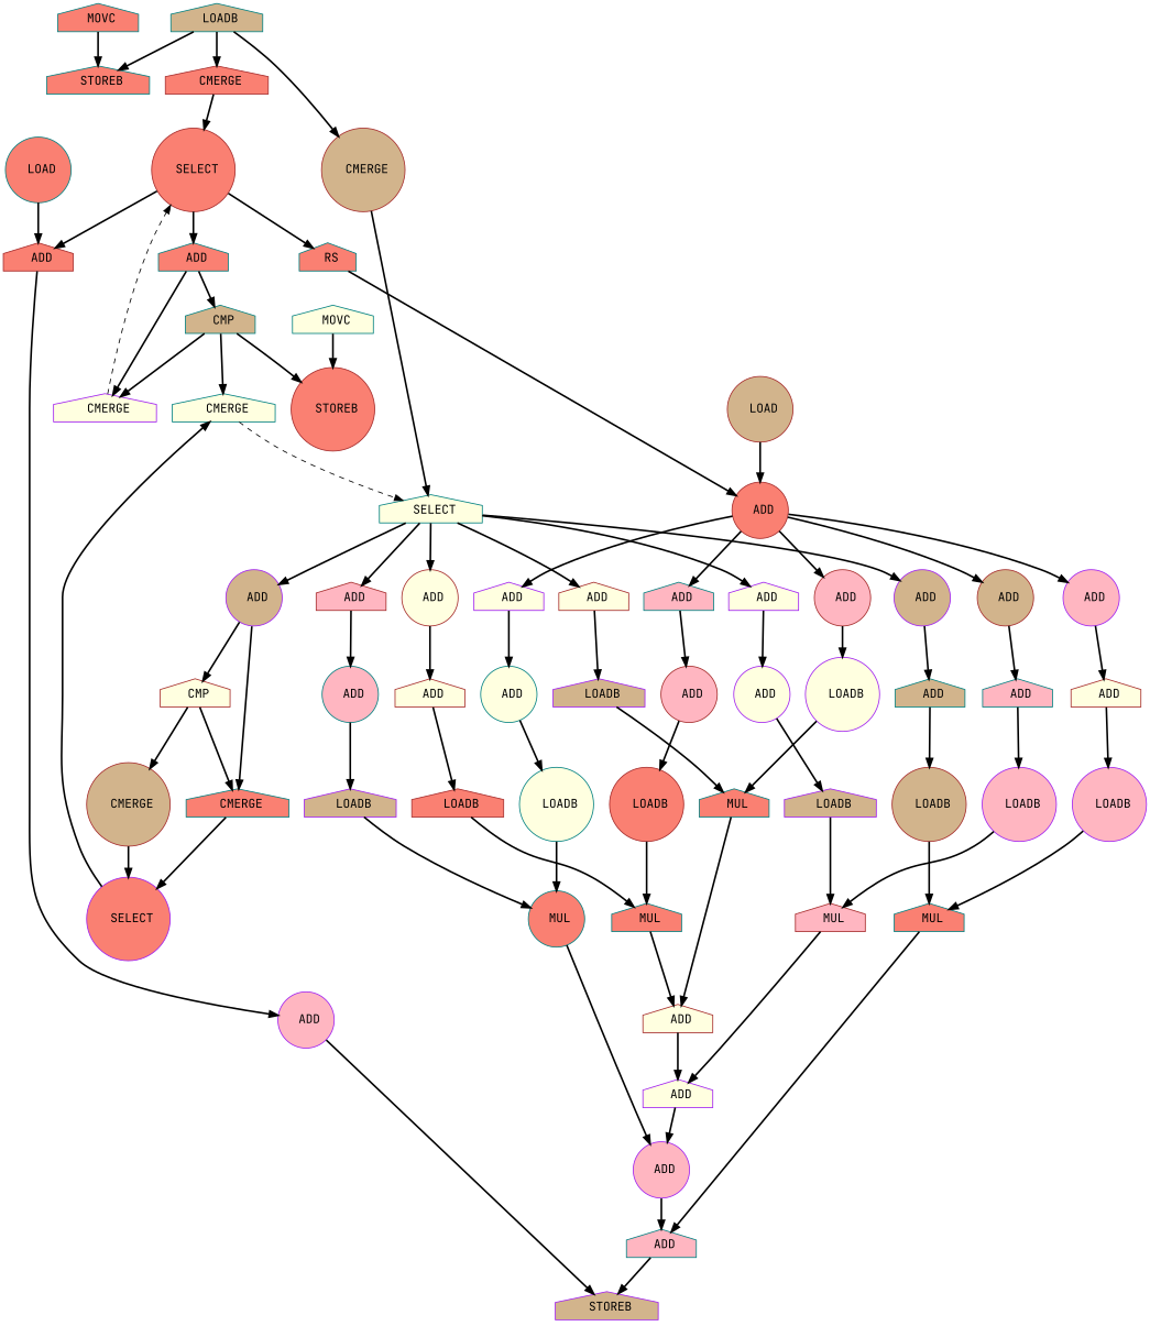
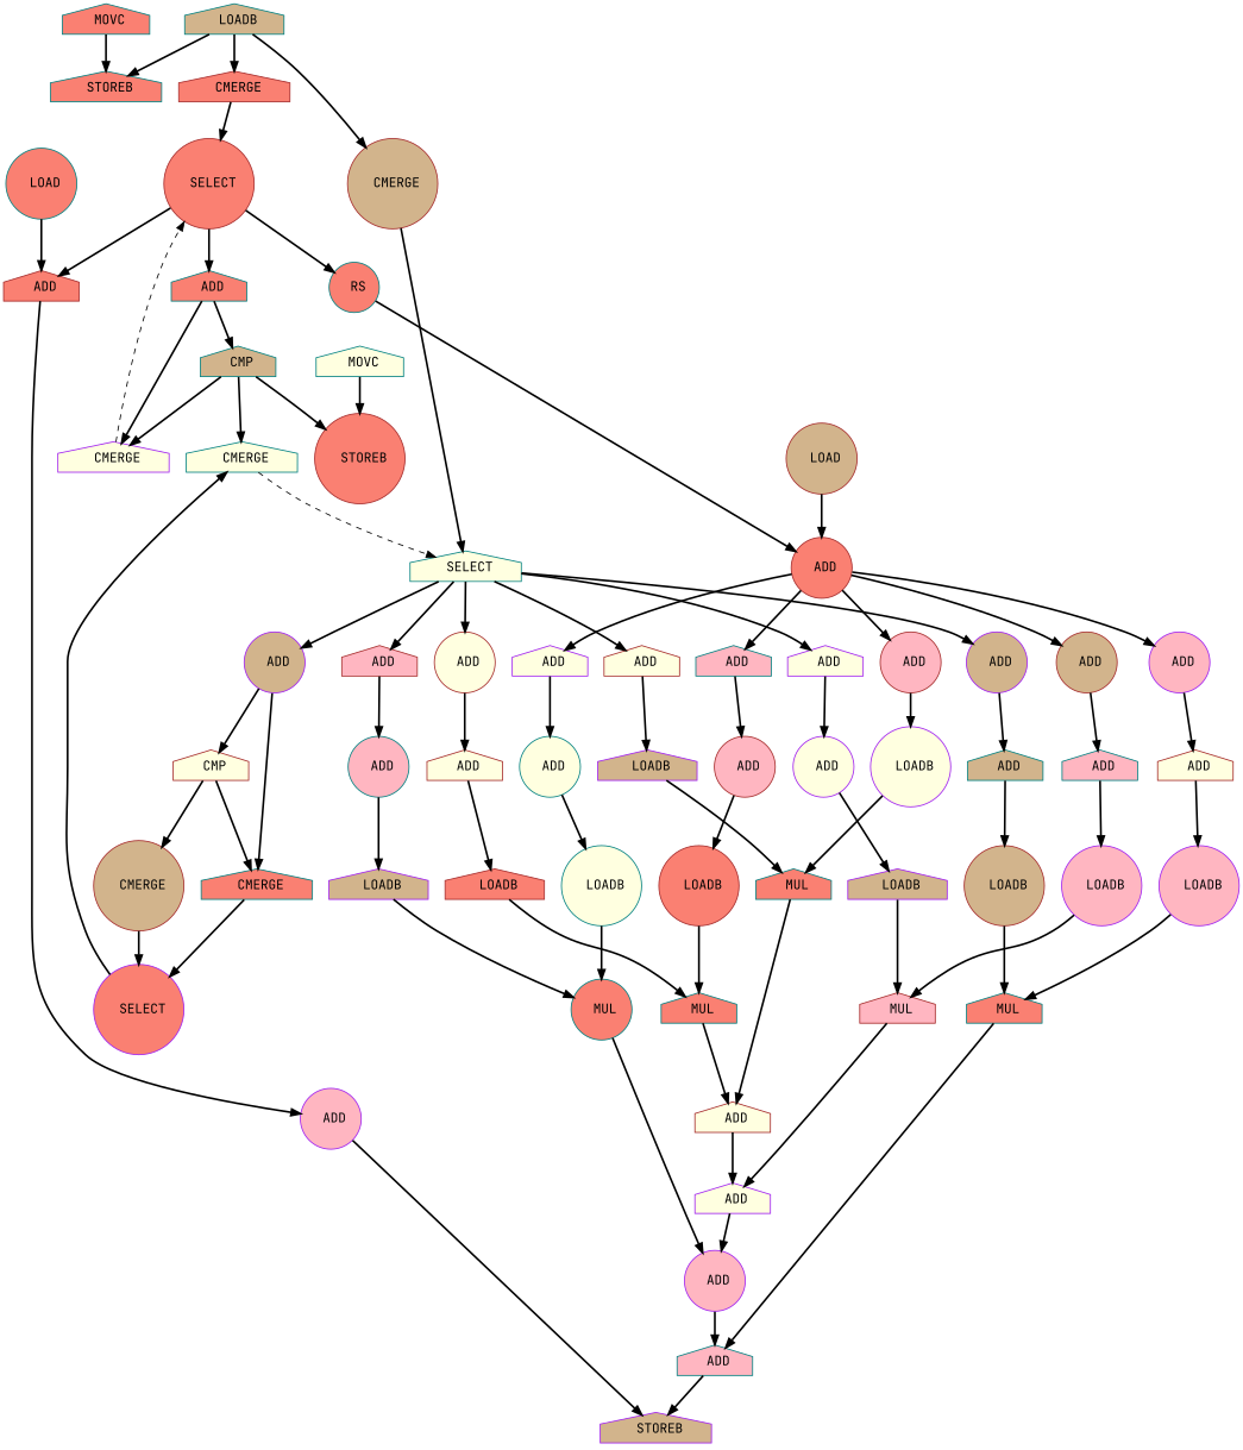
  digraph {
    compound=true
    nslimit=1000.0
    fontname="JetBrains Mono"
    node [fontname="JetBrains Mono" shape=house style=filled fillcolor=salmon color=teal]
    edge [color=black style=bold fontname="JetBrains Mono"]
    n1 [label=" LOADB" fillcolor=tan]
    n2 [label=" STOREB"]
    n3 [label=" CMERGE" color=brown]
    n4 [label=" CMERGE" shape=circle fillcolor=tan color=brown]
    n5 [label=" MOVC"]
    n6 [label=" STOREB" shape=circle color=brown]
    n7 [label=" MOVC" fillcolor=lightyellow]
    n8 [label=" SELECT" fillcolor=lightyellow]
    n9 [label=" ADD" shape=circle fillcolor=tan color=purple]
    n10 [label=" ADD" shape=circle fillcolor=tan color=purple]
    n11 [label=" ADD" fillcolor=lightpink color=brown]
    n12 [label=" ADD" fillcolor=lightyellow color=purple]
    n13 [label=" ADD" shape=circle fillcolor=lightyellow color=brown]
    n14 [label=" ADD" fillcolor=lightyellow color=brown]
    n15 [label=" CMP" fillcolor=lightyellow color=brown]
    n16 [label=" CMERGE"]
    n17 [label=" SELECT" shape=circle color=purple]
    n18 [label=" CMERGE" fillcolor=lightyellow]
    n19 [label=" CMERGE" shape=circle fillcolor=tan color=brown]
    n20 [label=" ADD" fillcolor=tan]
    n21 [label=" LOADB" shape=circle fillcolor=tan color=brown]
    n22 [label=" MUL"]
    n23 [label=" ADD" fillcolor=lightpink]
    n24 [label=" STOREB" fillcolor=tan color=purple]
    n25 [label=" ADD" shape=circle fillcolor=lightpink]
    n26 [label=" LOADB" fillcolor=tan color=purple]
    n27 [label=" MUL" shape=circle]
    n28 [label=" ADD" shape=circle fillcolor=lightpink color=purple]
    n29 [label=" ADD" shape=circle fillcolor=lightyellow color=purple]
    n30 [label=" LOADB" fillcolor=tan color=purple]
    n31 [label=" MUL" fillcolor=lightpink color=brown]
    n32 [label=" ADD" fillcolor=lightyellow color=purple]
-   n33 [label=" RS"]
+   n33 [label=" RS" shape=circle]
    n34 [label=" ADD" shape=circle color=brown]
    n35 [label=" ADD" fillcolor=lightyellow color=brown]
    n36 [label=" LOADB" color=brown]
    n37 [label=" MUL"]
    n38 [label=" ADD" fillcolor=lightyellow color=brown]
    n39 [label=" LOADB" fillcolor=tan color=purple]
    n40 [label=" MUL"]
    n41 [label=" SELECT" shape=circle color=brown]
    n42 [label=" ADD"]
    n43 [label=" ADD" color=brown]
    n44 [label=" CMP" fillcolor=tan]
    n45 [label=" CMERGE" fillcolor=lightyellow color=purple]
    n46 [label=" ADD" shape=circle fillcolor=lightpink color=purple]
    n47 [label=" ADD" fillcolor=lightyellow color=purple]
    n48 [label=" ADD" shape=circle fillcolor=tan color=brown]
    n49 [label=" ADD" fillcolor=lightpink]
    n50 [label=" ADD" shape=circle fillcolor=lightpink color=brown]
    n51 [label=" LOAD" shape=circle fillcolor=tan color=brown]
    n52 [label=" ADD" fillcolor=lightyellow color=brown]
    n53 [label=" LOADB" shape=circle fillcolor=lightpink color=purple]
    n54 [label=" ADD" shape=circle fillcolor=lightyellow]
    n55 [label=" LOADB" shape=circle fillcolor=lightyellow]
    n56 [label=" ADD" fillcolor=lightpink]
    n57 [label=" LOADB" shape=circle fillcolor=lightpink color=purple]
    n58 [label=" ADD" shape=circle fillcolor=lightpink color=brown]
    n59 [label=" LOADB" shape=circle color=brown]
    n60 [label=" LOADB" shape=circle fillcolor=lightyellow color=purple]
    n61 [label=" ADD" shape=circle fillcolor=lightpink color=purple]
    n62 [label=" LOAD" shape=circle]
    n1 -> n2
    n1 -> n3
    n1 -> n4
    n3 -> n41
    n4 -> n8
    n5 -> n2
    n7 -> n6
    n8 -> n9
    n8 -> n10
    n8 -> n11
    n8 -> n12
    n8 -> n13
    n8 -> n14
    n9 -> n15
    n9 -> n16
    n10 -> n20
    n11 -> n25
    n12 -> n29
    n13 -> n35
    n14 -> n39
    n15 -> n16
    n15 -> n19
    n16 -> n17
    n17 -> n18
    n18 -> n8 [style=dashed]
    n19 -> n17
    n20 -> n21
    n21 -> n22
    n22 -> n23
    n23 -> n24
    n25 -> n26
    n26 -> n27
    n27 -> n28
    n28 -> n23
    n29 -> n30
    n30 -> n31
    n31 -> n32
    n32 -> n28
    n33 -> n34
    n34 -> n46
    n34 -> n47
    n34 -> n48
    n34 -> n49
    n34 -> n50
    n35 -> n36
    n36 -> n37
    n37 -> n38
    n38 -> n32
    n39 -> n40
    n40 -> n38
    n41 -> n33
    n41 -> n42
    n41 -> n43
    n42 -> n44
    n42 -> n45
    n43 -> n61
    n44 -> n6
    n44 -> n18
    n44 -> n45
    n45 -> n41 [style=dashed]
    n46 -> n52
    n47 -> n54
    n48 -> n56
    n49 -> n58
    n50 -> n60
    n51 -> n34
    n52 -> n53
    n53 -> n22
    n54 -> n55
    n55 -> n27
    n56 -> n57
    n57 -> n31
    n58 -> n59
    n59 -> n37
    n60 -> n40
    n61 -> n24
    n62 -> n43
  }
